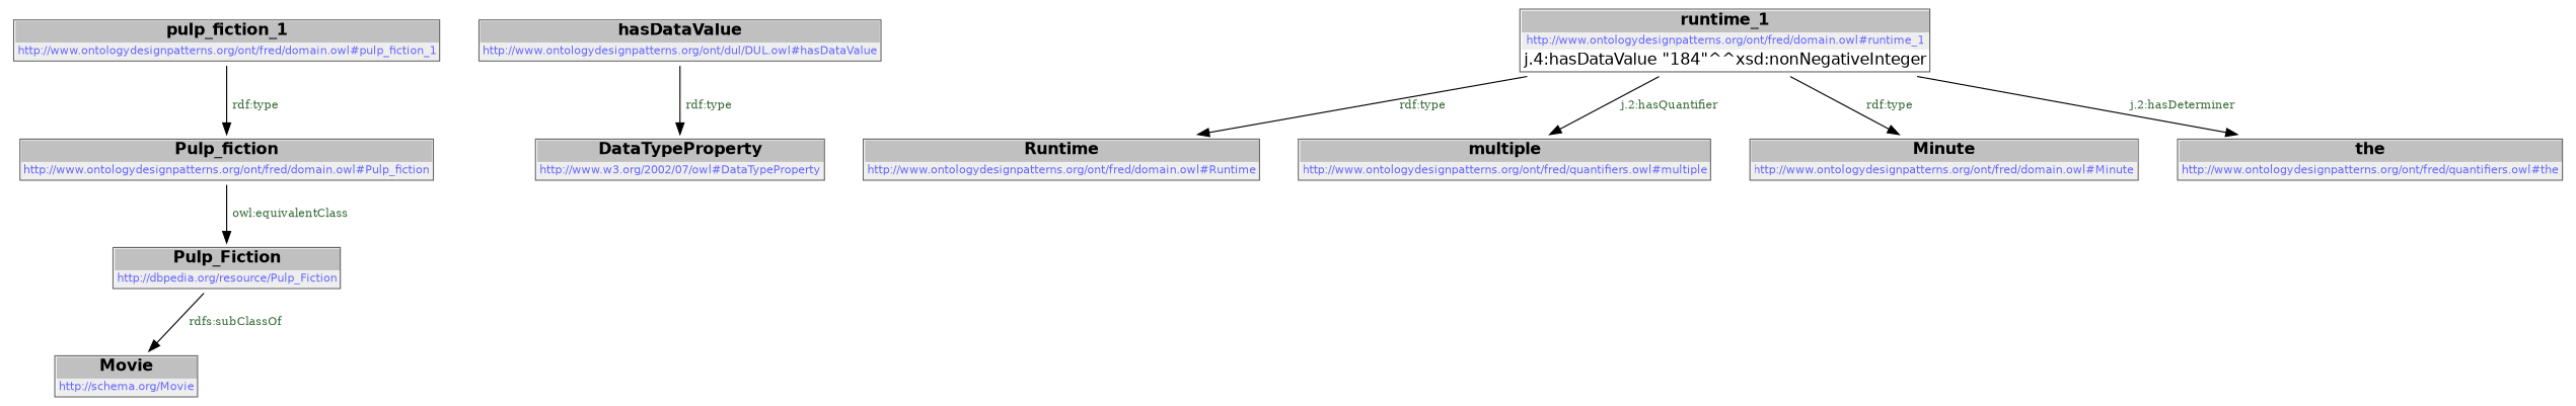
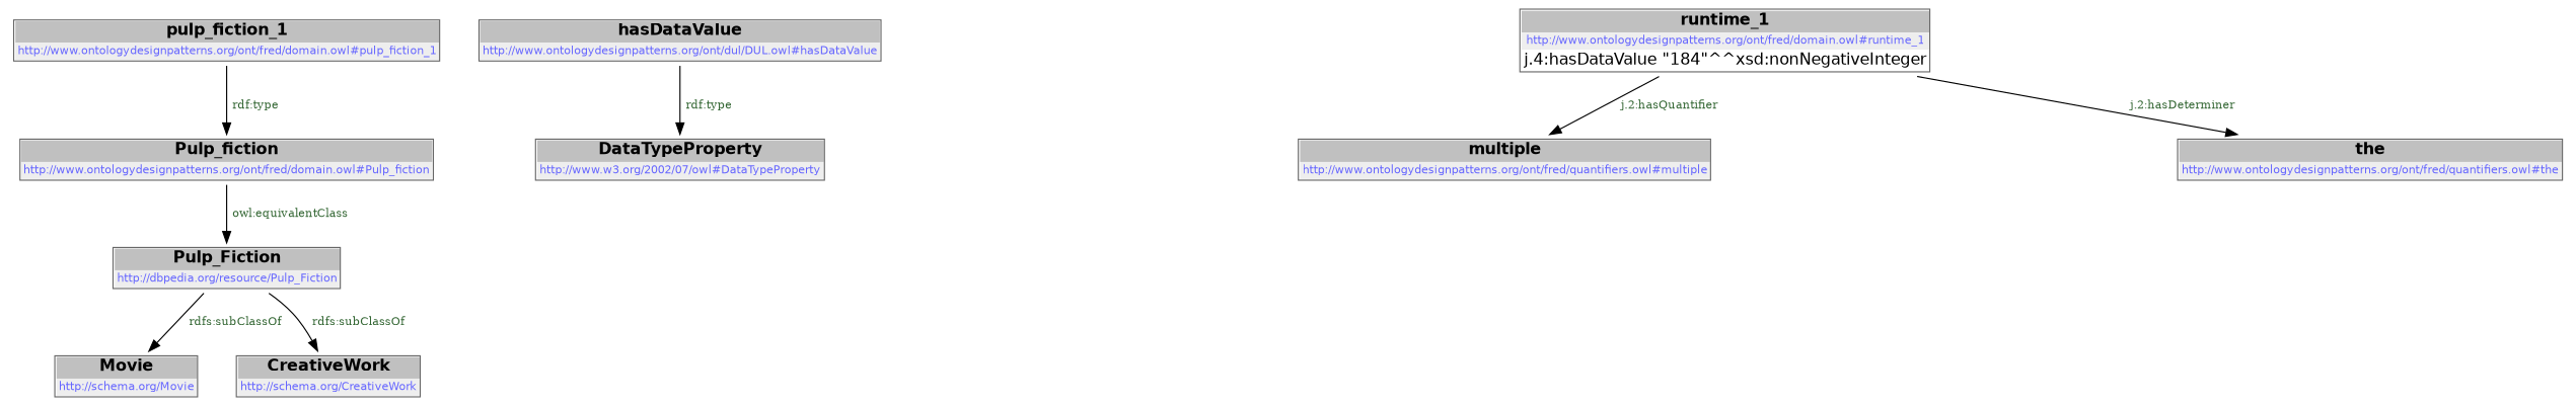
  digraph {
    node [color=black fontname="DejaVu Sans" shape=none]
    edge [color=BLACK]
    n1 [label=< <table color='#666666' cellborder='0' cellspacing='0' border='1'><tr><td colspan='2' bgcolor='grey'><B>Pulp_fiction</B></td></tr><tr><td href='http://www.ontologydesignpatterns.org/ont/fred/domain.owl#Pulp_fiction' bgcolor='#eeeeee' colspan='2'><font point-size='10' color='#6666ff'>http://www.ontologydesignpatterns.org/ont/fred/domain.owl#Pulp_fiction</font></td></tr></table> >]
    n2 [label=< <table color='#666666' cellborder='0' cellspacing='0' border='1'><tr><td colspan='2' bgcolor='grey'><B>Pulp_Fiction</B></td></tr><tr><td href='http://dbpedia.org/resource/Pulp_Fiction' bgcolor='#eeeeee' colspan='2'><font point-size='10' color='#6666ff'>http://dbpedia.org/resource/Pulp_Fiction</font></td></tr></table> >]
    n3 [label=< <table color='#666666' cellborder='0' cellspacing='0' border='1'><tr><td colspan='2' bgcolor='grey'><B>Movie</B></td></tr><tr><td href='http://schema.org/Movie' bgcolor='#eeeeee' colspan='2'><font point-size='10' color='#6666ff'>http://schema.org/Movie</font></td></tr></table> >]
+   n4 [label=< <table color='#666666' cellborder='0' cellspacing='0' border='1'><tr><td colspan='2' bgcolor='grey'><B>CreativeWork</B></td></tr><tr><td href='http://schema.org/CreativeWork' bgcolor='#eeeeee' colspan='2'><font point-size='10' color='#6666ff'>http://schema.org/CreativeWork</font></td></tr></table> >]
    n5 [label=< <table color='#666666' cellborder='0' cellspacing='0' border='1'><tr><td colspan='2' bgcolor='grey'><B>hasDataValue</B></td></tr><tr><td href='http://www.ontologydesignpatterns.org/ont/dul/DUL.owl#hasDataValue' bgcolor='#eeeeee' colspan='2'><font point-size='10' color='#6666ff'>http://www.ontologydesignpatterns.org/ont/dul/DUL.owl#hasDataValue</font></td></tr></table> >]
    n6 [label=< <table color='#666666' cellborder='0' cellspacing='0' border='1'><tr><td colspan='2' bgcolor='grey'><B>DataTypeProperty</B></td></tr><tr><td href='http://www.w3.org/2002/07/owl#DataTypeProperty' bgcolor='#eeeeee' colspan='2'><font point-size='10' color='#6666ff'>http://www.w3.org/2002/07/owl#DataTypeProperty</font></td></tr></table> >]
    n7 [label=< <table color='#666666' cellborder='0' cellspacing='0' border='1'><tr><td colspan='2' bgcolor='grey'><B>runtime_1</B></td></tr><tr><td href='http://www.ontologydesignpatterns.org/ont/fred/domain.owl#runtime_1' bgcolor='#eeeeee' colspan='2'><font point-size='10' color='#6666ff'>http://www.ontologydesignpatterns.org/ont/fred/domain.owl#runtime_1</font></td></tr><tr><td align='left'>j.4:hasDataValue</td><td align='left'>&quot;184&quot;^^xsd:nonNegativeInteger</td></tr></table> >]
-   n8 [label=< <table color='#666666' cellborder='0' cellspacing='0' border='1'><tr><td colspan='2' bgcolor='grey'><B>Runtime</B></td></tr><tr><td href='http://www.ontologydesignpatterns.org/ont/fred/domain.owl#Runtime' bgcolor='#eeeeee' colspan='2'><font point-size='10' color='#6666ff'>http://www.ontologydesignpatterns.org/ont/fred/domain.owl#Runtime</font></td></tr></table> >]
    n9 [label=< <table color='#666666' cellborder='0' cellspacing='0' border='1'><tr><td colspan='2' bgcolor='grey'><B>multiple</B></td></tr><tr><td href='http://www.ontologydesignpatterns.org/ont/fred/quantifiers.owl#multiple' bgcolor='#eeeeee' colspan='2'><font point-size='10' color='#6666ff'>http://www.ontologydesignpatterns.org/ont/fred/quantifiers.owl#multiple</font></td></tr></table> >]
-   n10 [label=< <table color='#666666' cellborder='0' cellspacing='0' border='1'><tr><td colspan='2' bgcolor='grey'><B>Minute</B></td></tr><tr><td href='http://www.ontologydesignpatterns.org/ont/fred/domain.owl#Minute' bgcolor='#eeeeee' colspan='2'><font point-size='10' color='#6666ff'>http://www.ontologydesignpatterns.org/ont/fred/domain.owl#Minute</font></td></tr></table> >]
    n11 [label=< <table color='#666666' cellborder='0' cellspacing='0' border='1'><tr><td colspan='2' bgcolor='grey'><B>the</B></td></tr><tr><td href='http://www.ontologydesignpatterns.org/ont/fred/quantifiers.owl#the' bgcolor='#eeeeee' colspan='2'><font point-size='10' color='#6666ff'>http://www.ontologydesignpatterns.org/ont/fred/quantifiers.owl#the</font></td></tr></table> >]
    n12 [label=< <table color='#666666' cellborder='0' cellspacing='0' border='1'><tr><td colspan='2' bgcolor='grey'><B>pulp_fiction_1</B></td></tr><tr><td href='http://www.ontologydesignpatterns.org/ont/fred/domain.owl#pulp_fiction_1' bgcolor='#eeeeee' colspan='2'><font point-size='10' color='#6666ff'>http://www.ontologydesignpatterns.org/ont/fred/domain.owl#pulp_fiction_1</font></td></tr></table> >]
    n1 -> n2 [label=< <font point-size='10' color='#336633'>owl:equivalentClass</font> >]
    n2 -> n3 [label=< <font point-size='10' color='#336633'>rdfs:subClassOf</font> >]
+   n2 -> n4 [label=< <font point-size='10' color='#336633'>rdfs:subClassOf</font> >]
    n5 -> n6 [label=< <font point-size='10' color='#336633'>rdf:type</font> >]
-   n7 -> n8 [label=< <font point-size='10' color='#336633'>rdf:type</font> >]
    n7 -> n9 [label=< <font point-size='10' color='#336633'>j.2:hasQuantifier</font> >]
-   n7 -> n10 [label=< <font point-size='10' color='#336633'>rdf:type</font> >]
    n7 -> n11 [label=< <font point-size='10' color='#336633'>j.2:hasDeterminer</font> >]
    n12 -> n1 [label=< <font point-size='10' color='#336633'>rdf:type</font> >]
  }
